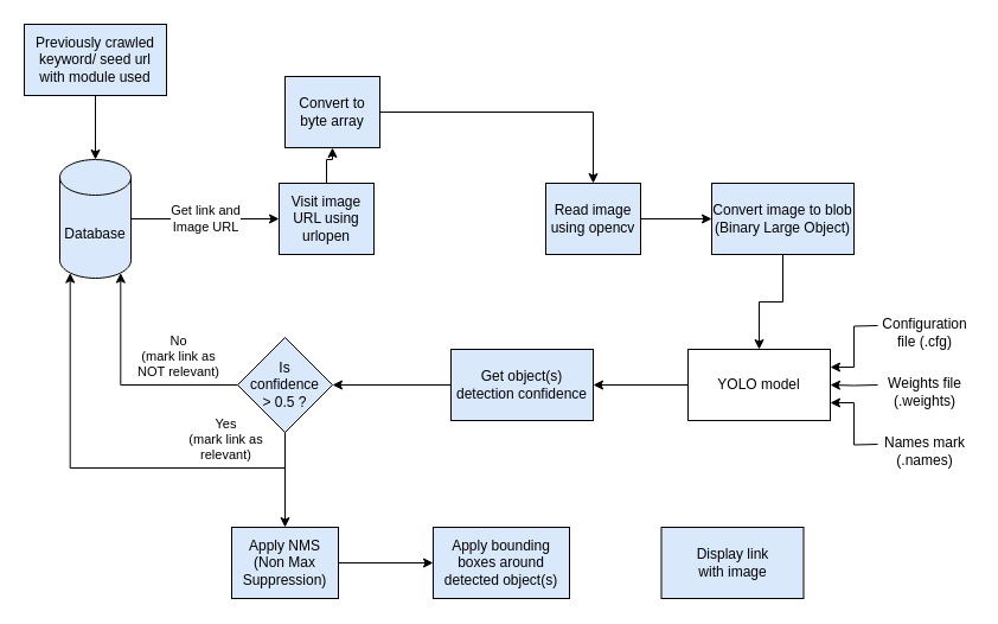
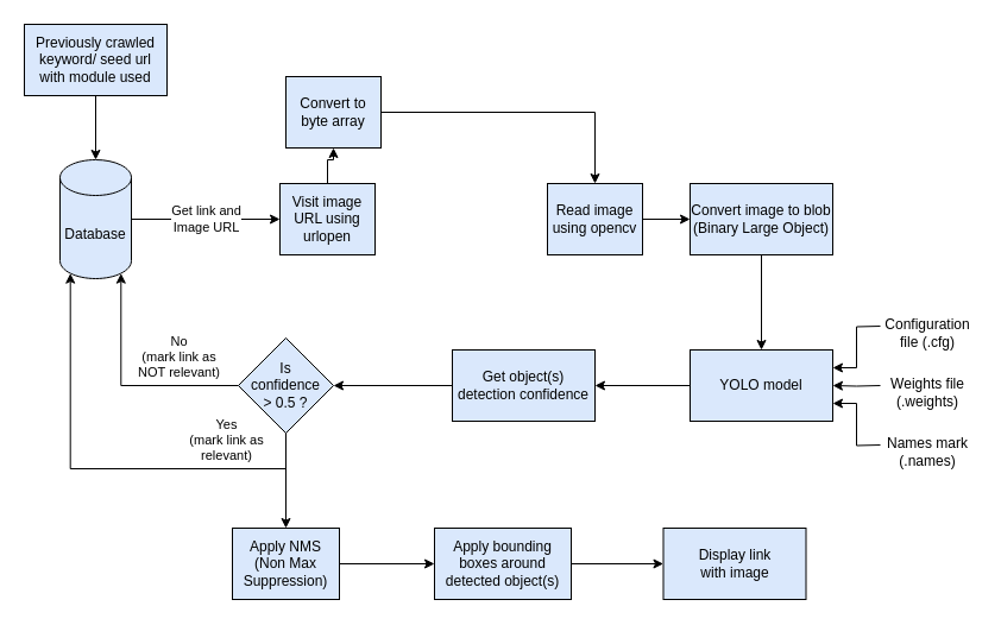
  <mxCell id="0" />
  <mxCell id="1" parent="0" />
  <mxCell id="2" value="" style="edgeStyle=orthogonalEdgeStyle;rounded=0;orthogonalLoop=1;jettySize=auto;html=1;fontColor=#000000;" parent="1" source="3" target="5" edge="1"><mxGeometry relative="1" as="geometry" /></mxCell>
  <mxCell id="3" value="Previously crawled keyword/ seed url with module used" style="rounded=0;whiteSpace=wrap;html=1;fillColor=#dae8fc;fontColor=#000000;" parent="1" vertex="1"><mxGeometry x="20" y="20" width="120" height="60" as="geometry" /></mxCell>
  <mxCell id="4" value="Get link and&lt;br&gt;Image URL" style="edgeStyle=orthogonalEdgeStyle;rounded=0;orthogonalLoop=1;jettySize=auto;html=1;fontColor=#000000;" parent="1" source="5" target="7" edge="1"><mxGeometry relative="1" as="geometry" /></mxCell>
  <mxCell id="5" value="Database" style="shape=cylinder3;whiteSpace=wrap;html=1;boundedLbl=1;backgroundOutline=1;size=15;fillColor=#dae8fc;fontColor=#000000;" parent="1" vertex="1"><mxGeometry x="50" y="134" width="60" height="100" as="geometry" /></mxCell>
  <mxCell id="6" value="" style="edgeStyle=orthogonalEdgeStyle;rounded=0;orthogonalLoop=1;jettySize=auto;html=1;fontColor=#000000;" parent="1" source="7" target="9" edge="1"><mxGeometry relative="1" as="geometry" /></mxCell>
  <mxCell id="7" value="Visit image URL using urlopen" style="whiteSpace=wrap;html=1;fillColor=#dae8fc;fontColor=#000000;" parent="1" vertex="1"><mxGeometry x="235" y="154" width="80" height="60" as="geometry" /></mxCell>
  <mxCell id="8" value="" style="edgeStyle=orthogonalEdgeStyle;rounded=0;orthogonalLoop=1;jettySize=auto;html=1;fontColor=#000000;" parent="1" source="9" target="11" edge="1"><mxGeometry relative="1" as="geometry" /></mxCell>
  <mxCell id="9" value="Convert to byte array" style="whiteSpace=wrap;html=1;fillColor=#dae8fc;fontColor=#000000;" parent="1" vertex="1"><mxGeometry x="240" y="64" width="80" height="60" as="geometry" /></mxCell>
  <mxCell id="10" value="" style="edgeStyle=orthogonalEdgeStyle;rounded=0;orthogonalLoop=1;jettySize=auto;html=1;fontColor=#000000;" parent="1" source="11" target="13" edge="1"><mxGeometry relative="1" as="geometry" /></mxCell>
  <mxCell id="11" value="Read image using opencv" style="whiteSpace=wrap;html=1;fillColor=#dae8fc;fontColor=#000000;" parent="1" vertex="1"><mxGeometry x="460" y="154" width="80" height="60" as="geometry" /></mxCell>
  <mxCell id="12" value="" style="edgeStyle=orthogonalEdgeStyle;rounded=0;orthogonalLoop=1;jettySize=auto;html=1;fontColor=#000000;" parent="1" source="13" target="15" edge="1"><mxGeometry relative="1" as="geometry" /></mxCell>
- <mxCell id="13" value="Convert image to blob (Binary Large Object)" style="whiteSpace=wrap;html=1;fillColor=#dae8fc;fontColor=#000000;" parent="1" vertex="1"><mxGeometry x="600" y="154" width="120" height="60" as="geometry" /></mxCell>
+ <mxCell id="13" value="Convert image to blob (Binary Large Object)" style="whiteSpace=wrap;html=1;fillColor=#dae8fc;fontColor=#000000;" parent="1" vertex="1"><mxGeometry x="580" y="154" width="120" height="60" as="geometry" /></mxCell>
  <mxCell id="14" value="" style="edgeStyle=orthogonalEdgeStyle;rounded=0;orthogonalLoop=1;jettySize=auto;html=1;fontColor=#000000;" parent="1" source="15" target="23" edge="1"><mxGeometry relative="1" as="geometry" /></mxCell>
- <mxCell id="15" value="YOLO model" style="whiteSpace=wrap;html=1;fillColor=#ffffff;fontColor=#000000;" parent="1" vertex="1"><mxGeometry x="580" y="294" width="120" height="60" as="geometry" /></mxCell>
+ <mxCell id="15" value="YOLO model" style="whiteSpace=wrap;html=1;fillColor=#dae8fc;fontColor=#000000;" parent="1" vertex="1"><mxGeometry x="580" y="294" width="120" height="60" as="geometry" /></mxCell>
  <mxCell id="16" style="edgeStyle=orthogonalEdgeStyle;rounded=0;orthogonalLoop=1;jettySize=auto;html=1;exitX=0;exitY=0.5;exitDx=0;exitDy=0;entryX=1;entryY=0.25;entryDx=0;entryDy=0;fontColor=#000000;" parent="1" target="15" edge="1"><mxGeometry relative="1" as="geometry"><mxPoint x="740" y="274" as="sourcePoint" /></mxGeometry></mxCell>
  <mxCell id="17" value="Configuration file (.cfg)" style="text;html=1;strokeColor=none;fillColor=none;align=center;verticalAlign=middle;whiteSpace=wrap;rounded=0;fontColor=#000000;" parent="1" vertex="1"><mxGeometry x="740" y="270" width="80" height="20" as="geometry" /></mxCell>
  <mxCell id="18" style="edgeStyle=orthogonalEdgeStyle;rounded=0;orthogonalLoop=1;jettySize=auto;html=1;exitX=0;exitY=0.5;exitDx=0;exitDy=0;entryX=1;entryY=0.5;entryDx=0;entryDy=0;fontColor=#000000;" parent="1" target="15" edge="1"><mxGeometry relative="1" as="geometry"><mxPoint x="740" y="324" as="sourcePoint" /></mxGeometry></mxCell>
  <mxCell id="19" value="Weights file (.weights)" style="text;html=1;strokeColor=none;fillColor=none;align=center;verticalAlign=middle;whiteSpace=wrap;rounded=0;fontColor=#000000;" parent="1" vertex="1"><mxGeometry x="740" y="320" width="80" height="20" as="geometry" /></mxCell>
  <mxCell id="20" style="edgeStyle=orthogonalEdgeStyle;rounded=0;orthogonalLoop=1;jettySize=auto;html=1;exitX=0;exitY=0.5;exitDx=0;exitDy=0;entryX=1;entryY=0.75;entryDx=0;entryDy=0;fontColor=#000000;" parent="1" target="15" edge="1"><mxGeometry relative="1" as="geometry"><mxPoint x="740" y="374" as="sourcePoint" /></mxGeometry></mxCell>
  <mxCell id="21" value="Names mark (.names)" style="text;html=1;strokeColor=none;fillColor=none;align=center;verticalAlign=middle;whiteSpace=wrap;rounded=0;fontColor=#000000;" parent="1" vertex="1"><mxGeometry x="740" y="370" width="80" height="20" as="geometry" /></mxCell>
  <mxCell id="22" value="" style="edgeStyle=orthogonalEdgeStyle;rounded=0;orthogonalLoop=1;jettySize=auto;html=1;fontColor=#000000;" parent="1" source="23" target="27" edge="1"><mxGeometry relative="1" as="geometry" /></mxCell>
  <mxCell id="23" value="Get object(s) detection confidence" style="whiteSpace=wrap;html=1;fillColor=#dae8fc;fontColor=#000000;" parent="1" vertex="1"><mxGeometry x="380" y="294" width="120" height="60" as="geometry" /></mxCell>
  <mxCell id="24" value="No&lt;br&gt;(mark link as &lt;br&gt;NOT relevant)" style="edgeStyle=orthogonalEdgeStyle;rounded=0;orthogonalLoop=1;jettySize=auto;html=1;exitX=0;exitY=0.5;exitDx=0;exitDy=0;entryX=0.855;entryY=1;entryDx=0;entryDy=-4.35;entryPerimeter=0;fontColor=#000000;" parent="1" source="27" target="5" edge="1"><mxGeometry x="-0.482" y="-24" relative="1" as="geometry"><Array as="points"><mxPoint x="101" y="324" /></Array><mxPoint as="offset" /></mxGeometry></mxCell>
  <mxCell id="25" value="Yes&lt;br&gt;(mark link as &lt;br&gt;relevant)" style="edgeStyle=orthogonalEdgeStyle;rounded=0;orthogonalLoop=1;jettySize=auto;html=1;exitX=0.5;exitY=1;exitDx=0;exitDy=0;entryX=0.145;entryY=1;entryDx=0;entryDy=-4.35;entryPerimeter=0;fontColor=#000000;" parent="1" source="27" target="5" edge="1"><mxGeometry x="-0.574" y="-24" relative="1" as="geometry"><Array as="points"><mxPoint x="240" y="394" /><mxPoint x="59" y="394" /></Array><mxPoint as="offset" /></mxGeometry></mxCell>
  <mxCell id="26" style="edgeStyle=orthogonalEdgeStyle;rounded=0;orthogonalLoop=1;jettySize=auto;html=1;exitX=0.5;exitY=1;exitDx=0;exitDy=0;fontColor=#000000;" parent="1" source="27" target="29" edge="1"><mxGeometry relative="1" as="geometry" /></mxCell>
  <mxCell id="27" value="Is &lt;br&gt;confidence &lt;br&gt;&amp;gt; 0.5 ?" style="rhombus;whiteSpace=wrap;html=1;fillColor=#dae8fc;fontColor=#000000;" parent="1" vertex="1"><mxGeometry x="200" y="284" width="80" height="80" as="geometry" /></mxCell>
  <mxCell id="28" value="" style="edgeStyle=orthogonalEdgeStyle;rounded=0;orthogonalLoop=1;jettySize=auto;html=1;fontColor=#000000;" parent="1" source="29" target="31" edge="1"><mxGeometry relative="1" as="geometry" /></mxCell>
  <mxCell id="29" value="Apply NMS &lt;br&gt;(Non Max Suppression)" style="rounded=0;whiteSpace=wrap;html=1;fillColor=#dae8fc;fontColor=#000000;" parent="1" vertex="1"><mxGeometry x="195" y="444" width="90" height="60" as="geometry" /></mxCell>
+ <mxCell id="30" value="" style="edgeStyle=orthogonalEdgeStyle;rounded=0;orthogonalLoop=1;jettySize=auto;html=1;fontColor=#000000;" parent="1" source="31" target="32" edge="1"><mxGeometry relative="1" as="geometry" /></mxCell>
  <mxCell id="31" value="Apply bounding boxes around detected object(s)" style="rounded=0;whiteSpace=wrap;html=1;fillColor=#dae8fc;fontColor=#000000;" parent="1" vertex="1"><mxGeometry x="365" y="444" width="115" height="60" as="geometry" /></mxCell>
  <mxCell id="32" value="Display link&lt;br&gt;with image" style="whiteSpace=wrap;html=1;rounded=0;fillColor=#dae8fc;fontColor=#000000;" parent="1" vertex="1"><mxGeometry x="557.5" y="444" width="120" height="60" as="geometry" /></mxCell>
